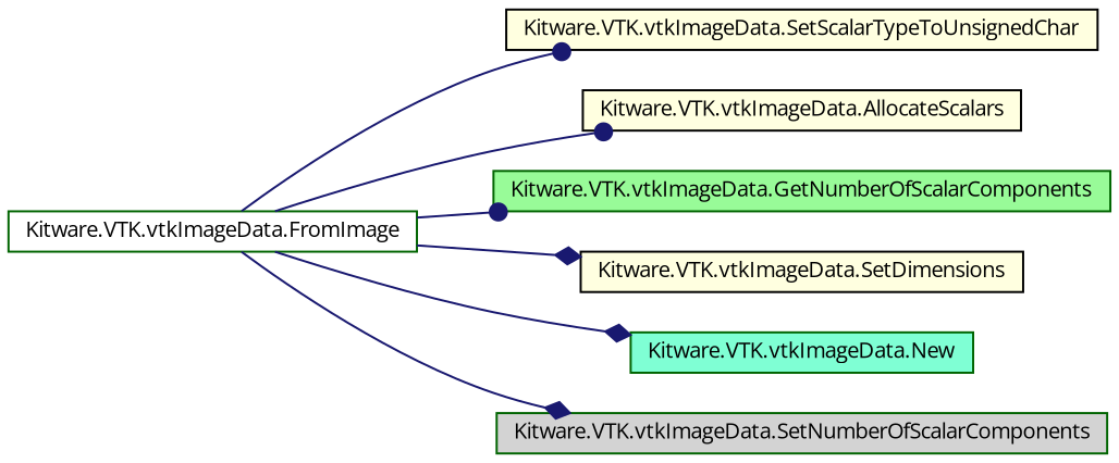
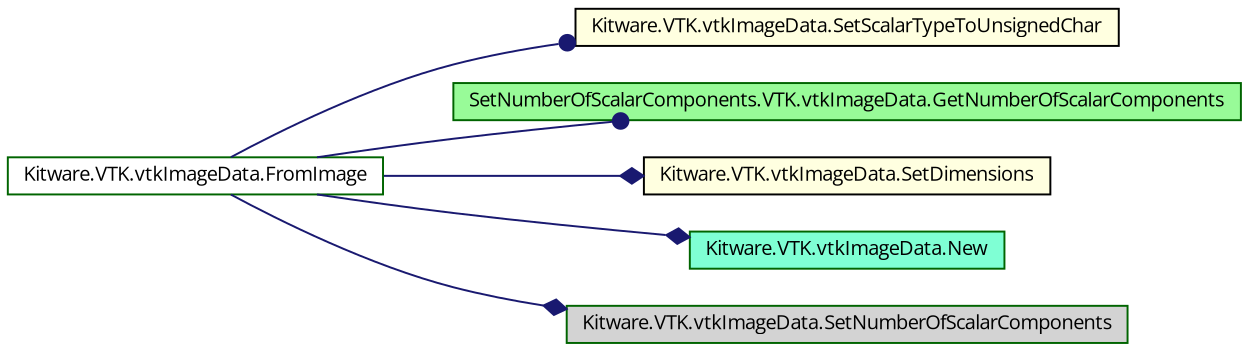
  digraph {
    fontname="Open Sans"
    rankdir=LR
    node [color=darkgreen fillcolor=lightyellow fontname="Open Sans" fontsize=10 shape=record style=filled]
    edge [arrowhead=dot color=midnightblue fontname="Open Sans" fontsize=10 labelfontname=FreeSans labelfontsize=10 style=solid]
    n1 [fillcolor=white fontcolor=black height=0.2 label="Kitware.VTK.vtkImageData.FromImage" width=0.4]
    n2 [color=black height=0.2 label="Kitware.VTK.vtkImageData.SetScalarTypeToUnsignedChar" width=0.4]
-   n3 [color=black height=0.2 label="Kitware.VTK.vtkImageData.AllocateScalars" width=0.4]
-   n4 [fillcolor=palegreen height=0.2 label="Kitware.VTK.vtkImageData.GetNumberOfScalarComponents" width=0.4]
+   n4 [fillcolor=palegreen height=0.2 label="SetNumberOfScalarComponents.VTK.vtkImageData.GetNumberOfScalarComponents" width=0.4]
    n5 [color=black height=0.2 label="Kitware.VTK.vtkImageData.SetDimensions" width=0.4]
    n6 [fillcolor=aquamarine height=0.2 label="Kitware.VTK.vtkImageData.New" width=0.4]
    n7 [fillcolor=lightgrey height=0.2 label="Kitware.VTK.vtkImageData.SetNumberOfScalarComponents" width=0.4]
    n1 -> n2
-   n1 -> n3
    n1 -> n4
    n1 -> n5 [arrowhead=diamond]
    n1 -> n6 [arrowhead=diamond]
    n1 -> n7 [arrowhead=diamond]
  }
